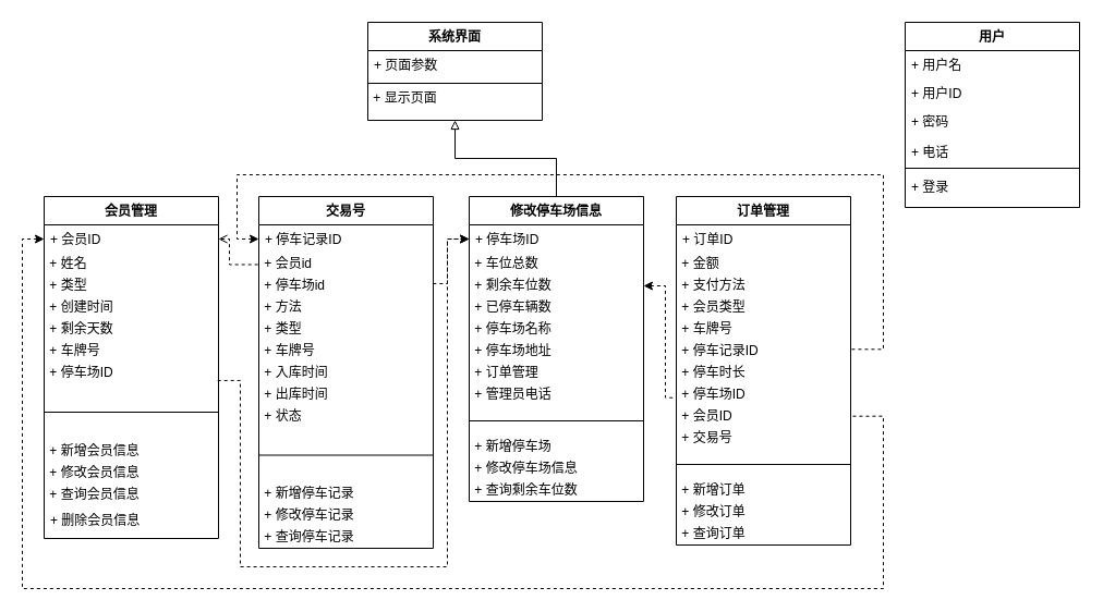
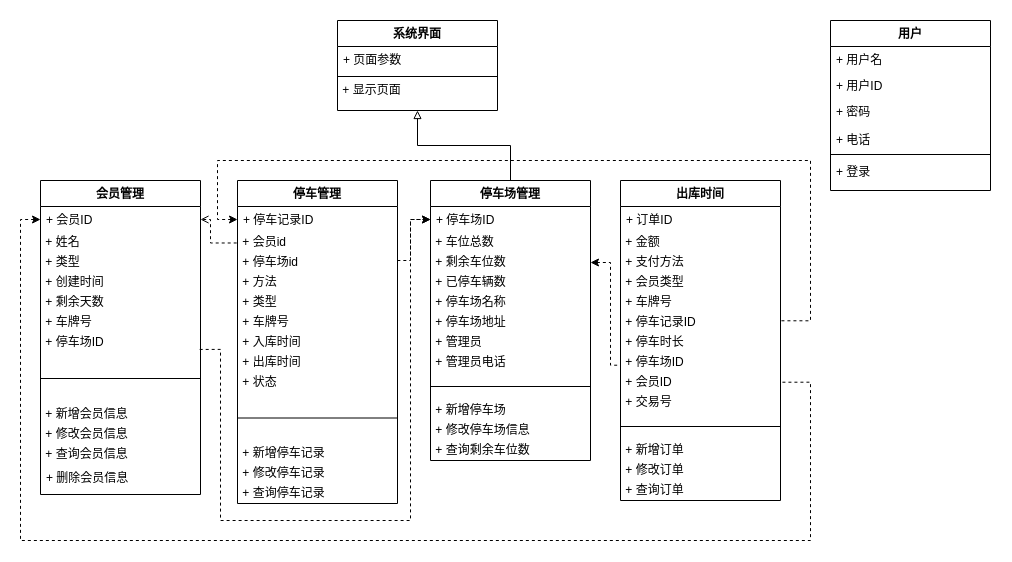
  <mxCell id="0" />
  <mxCell id="1" parent="0" />
  <mxCell id="2" value="会员管理" style="swimlane;fontStyle=1;align=center;verticalAlign=top;childLayout=stackLayout;horizontal=1;startSize=26;horizontalStack=0;resizeParent=1;resizeParentMax=0;resizeLast=0;collapsible=1;marginBottom=0;" parent="1" vertex="1"><mxGeometry x="40" y="180" width="160" height="314" as="geometry" /></mxCell>
  <mxCell id="3" value="+ 会员ID" style="text;strokeColor=none;fillColor=none;align=left;verticalAlign=top;spacingLeft=4;spacingRight=4;overflow=hidden;rotatable=0;points=[[0,0.5],[1,0.5]];portConstraint=eastwest;" parent="2" vertex="1"><mxGeometry y="26" width="160" height="26" as="geometry" /></mxCell>
  <mxCell id="4" value="&amp;nbsp;+ 姓名" style="text;html=1;align=left;verticalAlign=middle;resizable=0;points=[];autosize=1;" parent="2" vertex="1"><mxGeometry y="52" width="160" height="20" as="geometry" /></mxCell>
  <mxCell id="5" value="&amp;nbsp;+ 类型" style="text;html=1;align=left;verticalAlign=middle;resizable=0;points=[];autosize=1;" parent="2" vertex="1"><mxGeometry y="72" width="160" height="20" as="geometry" /></mxCell>
  <mxCell id="6" value="&amp;nbsp;+ 创建时间" style="text;html=1;align=left;verticalAlign=middle;resizable=0;points=[];autosize=1;" parent="2" vertex="1"><mxGeometry y="92" width="160" height="20" as="geometry" /></mxCell>
  <mxCell id="7" value="&amp;nbsp;+ 剩余天数" style="text;html=1;align=left;verticalAlign=middle;resizable=0;points=[];autosize=1;" vertex="1" parent="2"><mxGeometry y="112" width="160" height="20" as="geometry" /></mxCell>
  <mxCell id="8" value="&amp;nbsp;+ 车牌号" style="text;html=1;align=left;verticalAlign=middle;resizable=0;points=[];autosize=1;" vertex="1" parent="2"><mxGeometry y="132" width="160" height="20" as="geometry" /></mxCell>
  <mxCell id="9" value="&amp;nbsp;+ 停车场ID" style="text;html=1;align=left;verticalAlign=middle;resizable=0;points=[];autosize=1;" vertex="1" parent="2"><mxGeometry y="152" width="160" height="20" as="geometry" /></mxCell>
  <mxCell id="10" value="" style="line;strokeWidth=1;fillColor=none;align=left;verticalAlign=middle;spacingTop=-1;spacingLeft=3;spacingRight=3;rotatable=0;labelPosition=right;points=[];portConstraint=eastwest;" parent="2" vertex="1"><mxGeometry y="172" width="160" height="52" as="geometry" /></mxCell>
  <mxCell id="11" value="&amp;nbsp;+ 新增会员信息" style="text;html=1;align=left;verticalAlign=middle;resizable=0;points=[];autosize=1;" parent="2" vertex="1"><mxGeometry y="224" width="160" height="20" as="geometry" /></mxCell>
  <mxCell id="12" value="&amp;nbsp;+ 修改会员信息" style="text;html=1;align=left;verticalAlign=middle;resizable=0;points=[];autosize=1;" parent="2" vertex="1"><mxGeometry y="244" width="160" height="20" as="geometry" /></mxCell>
  <mxCell id="13" value="&amp;nbsp;+ 查询会员信息" style="text;html=1;align=left;verticalAlign=middle;resizable=0;points=[];autosize=1;" parent="2" vertex="1"><mxGeometry y="264" width="160" height="20" as="geometry" /></mxCell>
  <mxCell id="14" value="+ 删除会员信息" style="text;strokeColor=none;fillColor=none;align=left;verticalAlign=top;spacingLeft=4;spacingRight=4;overflow=hidden;rotatable=0;points=[[0,0.5],[1,0.5]];portConstraint=eastwest;" parent="2" vertex="1"><mxGeometry y="284" width="160" height="30" as="geometry" /></mxCell>
  <mxCell id="15" style="edgeStyle=orthogonalEdgeStyle;rounded=0;orthogonalLoop=1;jettySize=auto;html=1;exitX=-0.005;exitY=0.524;exitDx=0;exitDy=0;startArrow=none;startFill=0;startSize=6;endArrow=open;endFill=0;strokeWidth=1;dashed=1;entryX=1;entryY=0.5;entryDx=0;entryDy=0;exitPerimeter=0;" parent="1" source="18" edge="1" target="3"><mxGeometry relative="1" as="geometry"><mxPoint x="200" y="300" as="targetPoint" /><Array as="points"><mxPoint x="210" y="243" /><mxPoint x="210" y="219" /></Array></mxGeometry></mxCell>
- <mxCell id="16" value="交易号" style="swimlane;fontStyle=1;align=center;verticalAlign=top;childLayout=stackLayout;horizontal=1;startSize=26;horizontalStack=0;resizeParent=1;resizeParentMax=0;resizeLast=0;collapsible=1;marginBottom=0;" parent="1" vertex="1"><mxGeometry x="237" y="180" width="160" height="323" as="geometry" /></mxCell>
+ <mxCell id="16" value="停车管理" style="swimlane;fontStyle=1;align=center;verticalAlign=top;childLayout=stackLayout;horizontal=1;startSize=26;horizontalStack=0;resizeParent=1;resizeParentMax=0;resizeLast=0;collapsible=1;marginBottom=0;" parent="1" vertex="1"><mxGeometry x="237" y="180" width="160" height="323" as="geometry" /></mxCell>
  <mxCell id="17" value="+ 停车记录ID" style="text;strokeColor=none;fillColor=none;align=left;verticalAlign=top;spacingLeft=4;spacingRight=4;overflow=hidden;rotatable=0;points=[[0,0.5],[1,0.5]];portConstraint=eastwest;" parent="16" vertex="1"><mxGeometry y="26" width="160" height="26" as="geometry" /></mxCell>
  <mxCell id="18" value="&amp;nbsp;+ 会员id" style="text;html=1;align=left;verticalAlign=middle;resizable=0;points=[];autosize=1;" parent="16" vertex="1"><mxGeometry y="52" width="160" height="20" as="geometry" /></mxCell>
  <mxCell id="19" value="&amp;nbsp;+ 停车场id" style="text;html=1;align=left;verticalAlign=middle;resizable=0;points=[];autosize=1;" parent="16" vertex="1"><mxGeometry y="72" width="160" height="20" as="geometry" /></mxCell>
  <mxCell id="20" value="&amp;nbsp;+ 方法" style="text;html=1;align=left;verticalAlign=middle;resizable=0;points=[];autosize=1;" parent="16" vertex="1"><mxGeometry y="92" width="160" height="20" as="geometry" /></mxCell>
  <mxCell id="21" value="&amp;nbsp;+ 类型" style="text;html=1;align=left;verticalAlign=middle;resizable=0;points=[];autosize=1;" parent="16" vertex="1"><mxGeometry y="112" width="160" height="20" as="geometry" /></mxCell>
  <mxCell id="22" value="&amp;nbsp;+ 车牌号" style="text;html=1;align=left;verticalAlign=middle;resizable=0;points=[];autosize=1;" vertex="1" parent="16"><mxGeometry y="132" width="160" height="20" as="geometry" /></mxCell>
  <mxCell id="23" value="&amp;nbsp;+ 入库时间" style="text;html=1;align=left;verticalAlign=middle;resizable=0;points=[];autosize=1;" vertex="1" parent="16"><mxGeometry y="152" width="160" height="20" as="geometry" /></mxCell>
  <mxCell id="24" value="&amp;nbsp;+ 出库时间" style="text;html=1;align=left;verticalAlign=middle;resizable=0;points=[];autosize=1;" vertex="1" parent="16"><mxGeometry y="172" width="160" height="20" as="geometry" /></mxCell>
  <mxCell id="25" value="&amp;nbsp;+ 状态" style="text;html=1;align=left;verticalAlign=middle;resizable=0;points=[];autosize=1;" vertex="1" parent="16"><mxGeometry y="192" width="160" height="20" as="geometry" /></mxCell>
  <mxCell id="26" value="" style="line;strokeWidth=1;fillColor=none;align=left;verticalAlign=middle;spacingTop=-1;spacingLeft=3;spacingRight=3;rotatable=0;labelPosition=right;points=[];portConstraint=eastwest;" parent="16" vertex="1"><mxGeometry y="212" width="160" height="51" as="geometry" /></mxCell>
  <mxCell id="27" value="&amp;nbsp;+ 新增停车记录" style="text;html=1;align=left;verticalAlign=middle;resizable=0;points=[];autosize=1;" parent="16" vertex="1"><mxGeometry y="263" width="160" height="20" as="geometry" /></mxCell>
  <mxCell id="28" value="&amp;nbsp;+ 修改停车记录" style="text;html=1;align=left;verticalAlign=middle;resizable=0;points=[];autosize=1;" parent="16" vertex="1"><mxGeometry y="283" width="160" height="20" as="geometry" /></mxCell>
  <mxCell id="29" value="&amp;nbsp;+ 查询停车记录" style="text;html=1;align=left;verticalAlign=middle;resizable=0;points=[];autosize=1;" parent="16" vertex="1"><mxGeometry y="303" width="160" height="20" as="geometry" /></mxCell>
- <mxCell id="30" value="订单管理" style="swimlane;fontStyle=1;align=center;verticalAlign=top;childLayout=stackLayout;horizontal=1;startSize=26;horizontalStack=0;resizeParent=1;resizeParentMax=0;resizeLast=0;collapsible=1;marginBottom=0;" parent="1" vertex="1"><mxGeometry x="620" y="180" width="160" height="320" as="geometry" /></mxCell>
+ <mxCell id="30" value="出库时间" style="swimlane;fontStyle=1;align=center;verticalAlign=top;childLayout=stackLayout;horizontal=1;startSize=26;horizontalStack=0;resizeParent=1;resizeParentMax=0;resizeLast=0;collapsible=1;marginBottom=0;" parent="1" vertex="1"><mxGeometry x="620" y="180" width="160" height="320" as="geometry" /></mxCell>
  <mxCell id="31" value="+ 订单ID" style="text;strokeColor=none;fillColor=none;align=left;verticalAlign=top;spacingLeft=4;spacingRight=4;overflow=hidden;rotatable=0;points=[[0,0.5],[1,0.5]];portConstraint=eastwest;" parent="30" vertex="1"><mxGeometry y="26" width="160" height="26" as="geometry" /></mxCell>
  <mxCell id="32" value="&amp;nbsp;+ 金额" style="text;html=1;align=left;verticalAlign=middle;resizable=0;points=[];autosize=1;" parent="30" vertex="1"><mxGeometry y="52" width="160" height="20" as="geometry" /></mxCell>
  <mxCell id="33" value="&amp;nbsp;+ 支付方法" style="text;html=1;align=left;verticalAlign=middle;resizable=0;points=[];autosize=1;" parent="30" vertex="1"><mxGeometry y="72" width="160" height="20" as="geometry" /></mxCell>
  <mxCell id="34" value="&amp;nbsp;+ 会员类型" style="text;html=1;align=left;verticalAlign=middle;resizable=0;points=[];autosize=1;" parent="30" vertex="1"><mxGeometry y="92" width="160" height="20" as="geometry" /></mxCell>
  <mxCell id="35" value="&amp;nbsp;+ 车牌号" style="text;html=1;align=left;verticalAlign=middle;resizable=0;points=[];autosize=1;" parent="30" vertex="1"><mxGeometry y="112" width="160" height="20" as="geometry" /></mxCell>
  <mxCell id="36" value="&amp;nbsp;+ 停车记录ID" style="text;html=1;align=left;verticalAlign=middle;resizable=0;points=[];autosize=1;" vertex="1" parent="30"><mxGeometry y="132" width="160" height="20" as="geometry" /></mxCell>
  <mxCell id="37" value="&amp;nbsp;+ 停车时长" style="text;html=1;align=left;verticalAlign=middle;resizable=0;points=[];autosize=1;" vertex="1" parent="30"><mxGeometry y="152" width="160" height="20" as="geometry" /></mxCell>
  <mxCell id="38" value="&amp;nbsp;+ 停车场ID" style="text;html=1;align=left;verticalAlign=middle;resizable=0;points=[];autosize=1;" vertex="1" parent="30"><mxGeometry y="172" width="160" height="20" as="geometry" /></mxCell>
  <mxCell id="39" value="&amp;nbsp;+ 会员ID" style="text;html=1;align=left;verticalAlign=middle;resizable=0;points=[];autosize=1;" vertex="1" parent="30"><mxGeometry y="192" width="160" height="20" as="geometry" /></mxCell>
  <mxCell id="40" value="&amp;nbsp;+ 交易号" style="text;html=1;align=left;verticalAlign=middle;resizable=0;points=[];autosize=1;" vertex="1" parent="30"><mxGeometry y="212" width="160" height="20" as="geometry" /></mxCell>
  <mxCell id="41" value="" style="line;strokeWidth=1;fillColor=none;align=left;verticalAlign=middle;spacingTop=-1;spacingLeft=3;spacingRight=3;rotatable=0;labelPosition=right;points=[];portConstraint=eastwest;" parent="30" vertex="1"><mxGeometry y="232" width="160" height="28" as="geometry" /></mxCell>
  <mxCell id="42" value="&amp;nbsp;+ 新增订单" style="text;html=1;align=left;verticalAlign=middle;resizable=0;points=[];autosize=1;" parent="30" vertex="1"><mxGeometry y="260" width="160" height="20" as="geometry" /></mxCell>
  <mxCell id="43" value="&amp;nbsp;+ 修改订单" style="text;html=1;align=left;verticalAlign=middle;resizable=0;points=[];autosize=1;" vertex="1" parent="30"><mxGeometry y="280" width="160" height="20" as="geometry" /></mxCell>
  <mxCell id="44" value="&amp;nbsp;+ 查询订单" style="text;html=1;align=left;verticalAlign=middle;resizable=0;points=[];autosize=1;" vertex="1" parent="30"><mxGeometry y="300" width="160" height="20" as="geometry" /></mxCell>
  <mxCell id="45" style="edgeStyle=orthogonalEdgeStyle;rounded=0;orthogonalLoop=1;jettySize=auto;html=1;exitX=0.5;exitY=1;exitDx=0;exitDy=0;entryX=0.5;entryY=0;entryDx=0;entryDy=0;startArrow=block;startFill=0;endArrow=none;endFill=0;" edge="1" parent="1" source="46"><mxGeometry relative="1" as="geometry"><mxPoint x="417" y="115" as="sourcePoint" /><mxPoint x="510" y="195" as="targetPoint" /><Array as="points"><mxPoint x="417" y="145" /><mxPoint x="510" y="145" /></Array></mxGeometry></mxCell>
  <mxCell id="46" value="系统界面" style="swimlane;fontStyle=1;align=center;verticalAlign=top;childLayout=stackLayout;horizontal=1;startSize=26;horizontalStack=0;resizeParent=1;resizeLast=0;collapsible=1;marginBottom=0;rounded=0;shadow=0;strokeWidth=1;" parent="1" vertex="1"><mxGeometry x="337" width="160" height="90" as="geometry" y="20"><mxRectangle x="550" y="140" width="160" height="26" as="alternateBounds" /></mxGeometry></mxCell>
  <mxCell id="47" value="+ 页面参数" style="text;align=left;verticalAlign=top;spacingLeft=4;spacingRight=4;overflow=hidden;rotatable=0;points=[[0,0.5],[1,0.5]];portConstraint=eastwest;" parent="46" vertex="1"><mxGeometry y="26" width="160" height="26" as="geometry" /></mxCell>
  <mxCell id="48" value="" style="line;html=1;strokeWidth=1;align=left;verticalAlign=middle;spacingTop=-1;spacingLeft=3;spacingRight=3;rotatable=0;labelPosition=right;points=[];portConstraint=eastwest;" parent="46" vertex="1"><mxGeometry y="52" width="160" height="8" as="geometry" /></mxCell>
  <mxCell id="49" value="&amp;nbsp;+ 显示页面" style="text;html=1;align=left;verticalAlign=middle;resizable=0;points=[];autosize=1;" parent="46" vertex="1"><mxGeometry y="60" width="160" height="20" as="geometry" /></mxCell>
  <mxCell id="50" value="用户" style="swimlane;fontStyle=1;align=center;verticalAlign=top;childLayout=stackLayout;horizontal=1;startSize=26;horizontalStack=0;resizeParent=1;resizeLast=0;collapsible=1;marginBottom=0;rounded=0;shadow=0;strokeWidth=1;" parent="1" vertex="1"><mxGeometry width="160" height="170" as="geometry" x="830" y="20"><mxRectangle x="230" y="140" width="160" height="26" as="alternateBounds" /></mxGeometry></mxCell>
  <mxCell id="51" value="+ 用户名" style="text;align=left;verticalAlign=top;spacingLeft=4;spacingRight=4;overflow=hidden;rotatable=0;points=[[0,0.5],[1,0.5]];portConstraint=eastwest;" parent="50" vertex="1"><mxGeometry y="26" width="160" height="26" as="geometry" /></mxCell>
  <mxCell id="52" value="+ 用户ID" style="text;align=left;verticalAlign=top;spacingLeft=4;spacingRight=4;overflow=hidden;rotatable=0;points=[[0,0.5],[1,0.5]];portConstraint=eastwest;rounded=0;shadow=0;html=0;" parent="50" vertex="1"><mxGeometry y="52" width="160" height="26" as="geometry" /></mxCell>
  <mxCell id="53" value="+ 密码&#10;&#10;+ 电话&#10;" style="text;align=left;verticalAlign=top;spacingLeft=4;spacingRight=4;overflow=hidden;rotatable=0;points=[[0,0.5],[1,0.5]];portConstraint=eastwest;rounded=0;shadow=0;html=0;" parent="50" vertex="1"><mxGeometry y="78" width="160" height="52" as="geometry" /></mxCell>
  <mxCell id="54" value="" style="line;html=1;strokeWidth=1;align=left;verticalAlign=middle;spacingTop=-1;spacingLeft=3;spacingRight=3;rotatable=0;labelPosition=right;points=[];portConstraint=eastwest;" parent="50" vertex="1"><mxGeometry y="130" width="160" height="8" as="geometry" /></mxCell>
  <mxCell id="55" value="+ 登录" style="text;align=left;verticalAlign=top;spacingLeft=4;spacingRight=4;overflow=hidden;rotatable=0;points=[[0,0.5],[1,0.5]];portConstraint=eastwest;" parent="50" vertex="1"><mxGeometry y="138" width="160" height="32" as="geometry" /></mxCell>
- <mxCell id="56" value="修改停车场信息" style="swimlane;fontStyle=1;align=center;verticalAlign=top;childLayout=stackLayout;horizontal=1;startSize=26;horizontalStack=0;resizeParent=1;resizeParentMax=0;resizeLast=0;collapsible=1;marginBottom=0;" vertex="1" parent="1"><mxGeometry x="430" y="180" width="160" height="280" as="geometry" /></mxCell>
+ <mxCell id="56" value="停车场管理" style="swimlane;fontStyle=1;align=center;verticalAlign=top;childLayout=stackLayout;horizontal=1;startSize=26;horizontalStack=0;resizeParent=1;resizeParentMax=0;resizeLast=0;collapsible=1;marginBottom=0;" vertex="1" parent="1"><mxGeometry x="430" y="180" width="160" height="280" as="geometry" /></mxCell>
  <mxCell id="57" value="+ 停车场ID" style="text;strokeColor=none;fillColor=none;align=left;verticalAlign=top;spacingLeft=4;spacingRight=4;overflow=hidden;rotatable=0;points=[[0,0.5],[1,0.5]];portConstraint=eastwest;" vertex="1" parent="56"><mxGeometry y="26" width="160" height="26" as="geometry" /></mxCell>
  <mxCell id="58" value="&amp;nbsp;+ 车位总数" style="text;html=1;align=left;verticalAlign=middle;resizable=0;points=[];autosize=1;" vertex="1" parent="56"><mxGeometry y="52" width="160" height="20" as="geometry" /></mxCell>
  <mxCell id="59" value="&amp;nbsp;+ 剩余车位数" style="text;html=1;align=left;verticalAlign=middle;resizable=0;points=[];autosize=1;" vertex="1" parent="56"><mxGeometry y="72" width="160" height="20" as="geometry" /></mxCell>
  <mxCell id="60" value="&amp;nbsp;+ 已停车辆数" style="text;html=1;align=left;verticalAlign=middle;resizable=0;points=[];autosize=1;" vertex="1" parent="56"><mxGeometry y="92" width="160" height="20" as="geometry" /></mxCell>
  <mxCell id="61" value="&amp;nbsp;+ 停车场名称" style="text;html=1;align=left;verticalAlign=middle;resizable=0;points=[];autosize=1;" vertex="1" parent="56"><mxGeometry y="112" width="160" height="20" as="geometry" /></mxCell>
  <mxCell id="62" value="&amp;nbsp;+ 停车场地址" style="text;html=1;align=left;verticalAlign=middle;resizable=0;points=[];autosize=1;" vertex="1" parent="56"><mxGeometry y="132" width="160" height="20" as="geometry" /></mxCell>
- <mxCell id="63" value="&amp;nbsp;+ 订单管理" style="text;html=1;align=left;verticalAlign=middle;resizable=0;points=[];autosize=1;" vertex="1" parent="56"><mxGeometry y="152" width="160" height="20" as="geometry" /></mxCell>
+ <mxCell id="63" value="&amp;nbsp;+ 管理员" style="text;html=1;align=left;verticalAlign=middle;resizable=0;points=[];autosize=1;" vertex="1" parent="56"><mxGeometry y="152" width="160" height="20" as="geometry" /></mxCell>
  <mxCell id="64" value="&amp;nbsp;+ 管理员电话" style="text;html=1;align=left;verticalAlign=middle;resizable=0;points=[];autosize=1;" vertex="1" parent="56"><mxGeometry y="172" width="160" height="20" as="geometry" /></mxCell>
  <mxCell id="65" value="" style="line;strokeWidth=1;fillColor=none;align=left;verticalAlign=middle;spacingTop=-1;spacingLeft=3;spacingRight=3;rotatable=0;labelPosition=right;points=[];portConstraint=eastwest;" vertex="1" parent="56"><mxGeometry y="192" width="160" height="28" as="geometry" /></mxCell>
  <mxCell id="66" value="&amp;nbsp;+ 新增停车场" style="text;html=1;align=left;verticalAlign=middle;resizable=0;points=[];autosize=1;" vertex="1" parent="56"><mxGeometry y="220" width="160" height="20" as="geometry" /></mxCell>
  <mxCell id="67" value="&amp;nbsp;+ 修改停车场信息" style="text;html=1;align=left;verticalAlign=middle;resizable=0;points=[];autosize=1;" vertex="1" parent="56"><mxGeometry y="240" width="160" height="20" as="geometry" /></mxCell>
  <mxCell id="68" value="&amp;nbsp;+ 查询剩余车位数" style="text;html=1;align=left;verticalAlign=middle;resizable=0;points=[];autosize=1;" vertex="1" parent="56"><mxGeometry y="260" width="160" height="20" as="geometry" /></mxCell>
  <mxCell id="69" style="edgeStyle=orthogonalEdgeStyle;rounded=0;orthogonalLoop=1;jettySize=auto;html=1;startArrow=none;startFill=0;endArrow=classic;endFill=1;exitX=0.999;exitY=0.4;exitDx=0;exitDy=0;exitPerimeter=0;dashed=1;" edge="1" parent="1" source="19" target="57"><mxGeometry relative="1" as="geometry"><Array as="points"><mxPoint x="410" y="260" /><mxPoint x="410" y="219" /></Array></mxGeometry></mxCell>
  <mxCell id="70" style="edgeStyle=orthogonalEdgeStyle;rounded=0;orthogonalLoop=1;jettySize=auto;html=1;entryX=0;entryY=0.5;entryDx=0;entryDy=0;dashed=1;startArrow=none;startFill=0;endArrow=classic;endFill=1;exitX=0.995;exitY=0.847;exitDx=0;exitDy=0;exitPerimeter=0;" edge="1" parent="1" source="9" target="57"><mxGeometry relative="1" as="geometry"><Array as="points"><mxPoint x="220" y="349" /><mxPoint x="220" y="520" /><mxPoint x="410" y="520" /><mxPoint x="410" y="219" /></Array></mxGeometry></mxCell>
  <mxCell id="71" value="" style="edgeStyle=orthogonalEdgeStyle;rounded=0;orthogonalLoop=1;jettySize=auto;html=1;dashed=1;startArrow=classic;startFill=1;endArrow=none;endFill=0;entryX=0.003;entryY=0.636;entryDx=0;entryDy=0;entryPerimeter=0;" edge="1" parent="1" source="59" target="38"><mxGeometry relative="1" as="geometry"><Array as="points"><mxPoint x="610" y="262" /><mxPoint x="610" y="365" /></Array></mxGeometry></mxCell>
  <mxCell id="72" style="edgeStyle=orthogonalEdgeStyle;rounded=0;orthogonalLoop=1;jettySize=auto;html=1;exitX=0;exitY=0.5;exitDx=0;exitDy=0;entryX=0.995;entryY=0.414;entryDx=0;entryDy=0;entryPerimeter=0;dashed=1;startArrow=classic;startFill=1;endArrow=none;endFill=0;" edge="1" parent="1" source="17" target="36"><mxGeometry relative="1" as="geometry"><Array as="points"><mxPoint x="217" y="219" /><mxPoint x="217" y="160" /><mxPoint x="810" y="160" /><mxPoint x="810" y="320" /></Array></mxGeometry></mxCell>
  <mxCell id="73" style="edgeStyle=orthogonalEdgeStyle;rounded=0;orthogonalLoop=1;jettySize=auto;html=1;exitX=0;exitY=0.5;exitDx=0;exitDy=0;entryX=0.995;entryY=0.486;entryDx=0;entryDy=0;entryPerimeter=0;dashed=1;startArrow=classic;startFill=1;endArrow=none;endFill=0;" edge="1" parent="1" source="3" target="39"><mxGeometry relative="1" as="geometry"><Array as="points"><mxPoint x="20" y="219" /><mxPoint x="20" y="540" /><mxPoint x="810" y="540" /><mxPoint x="810" y="382" /></Array></mxGeometry></mxCell>
